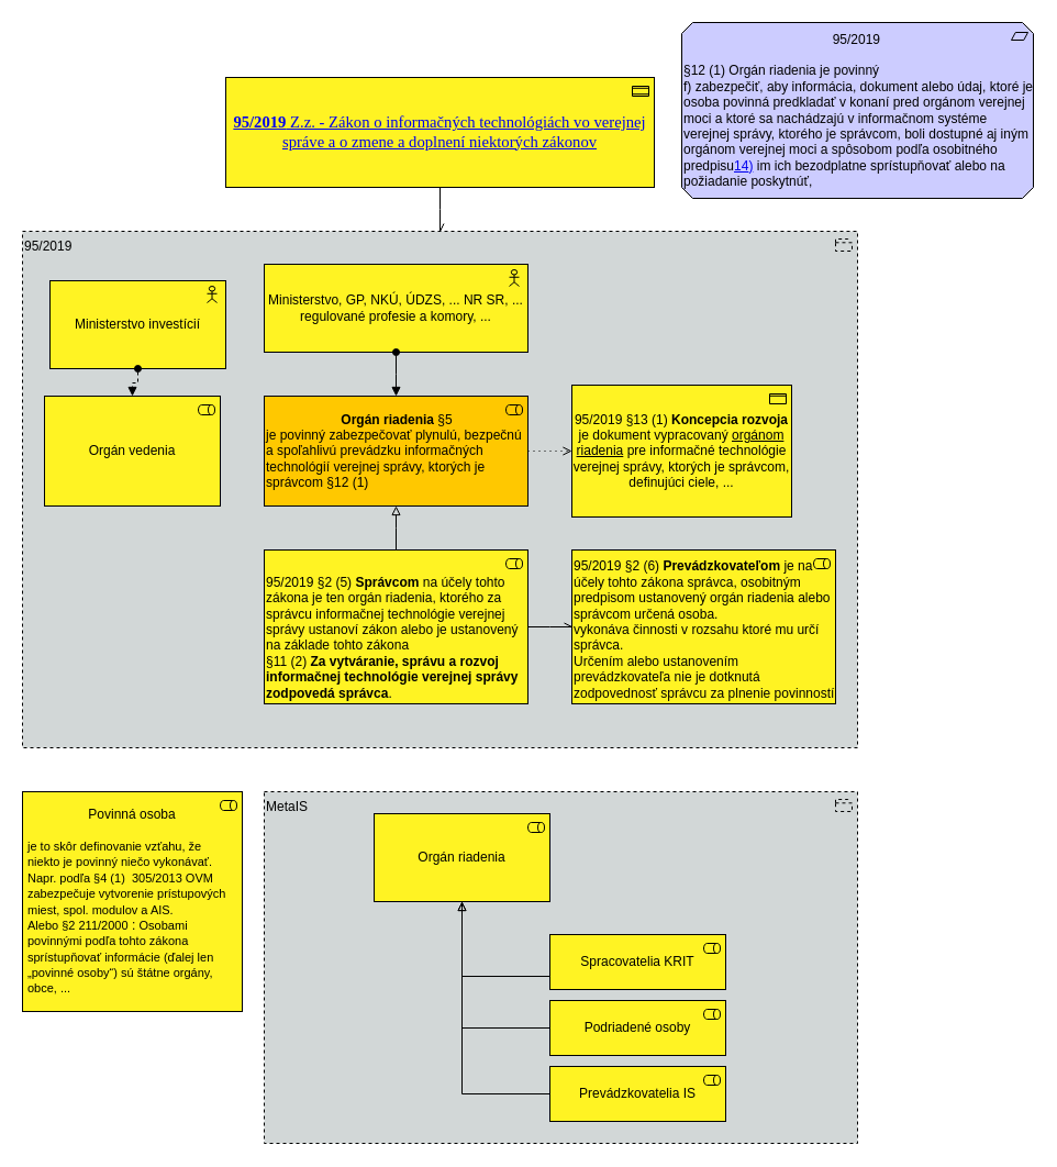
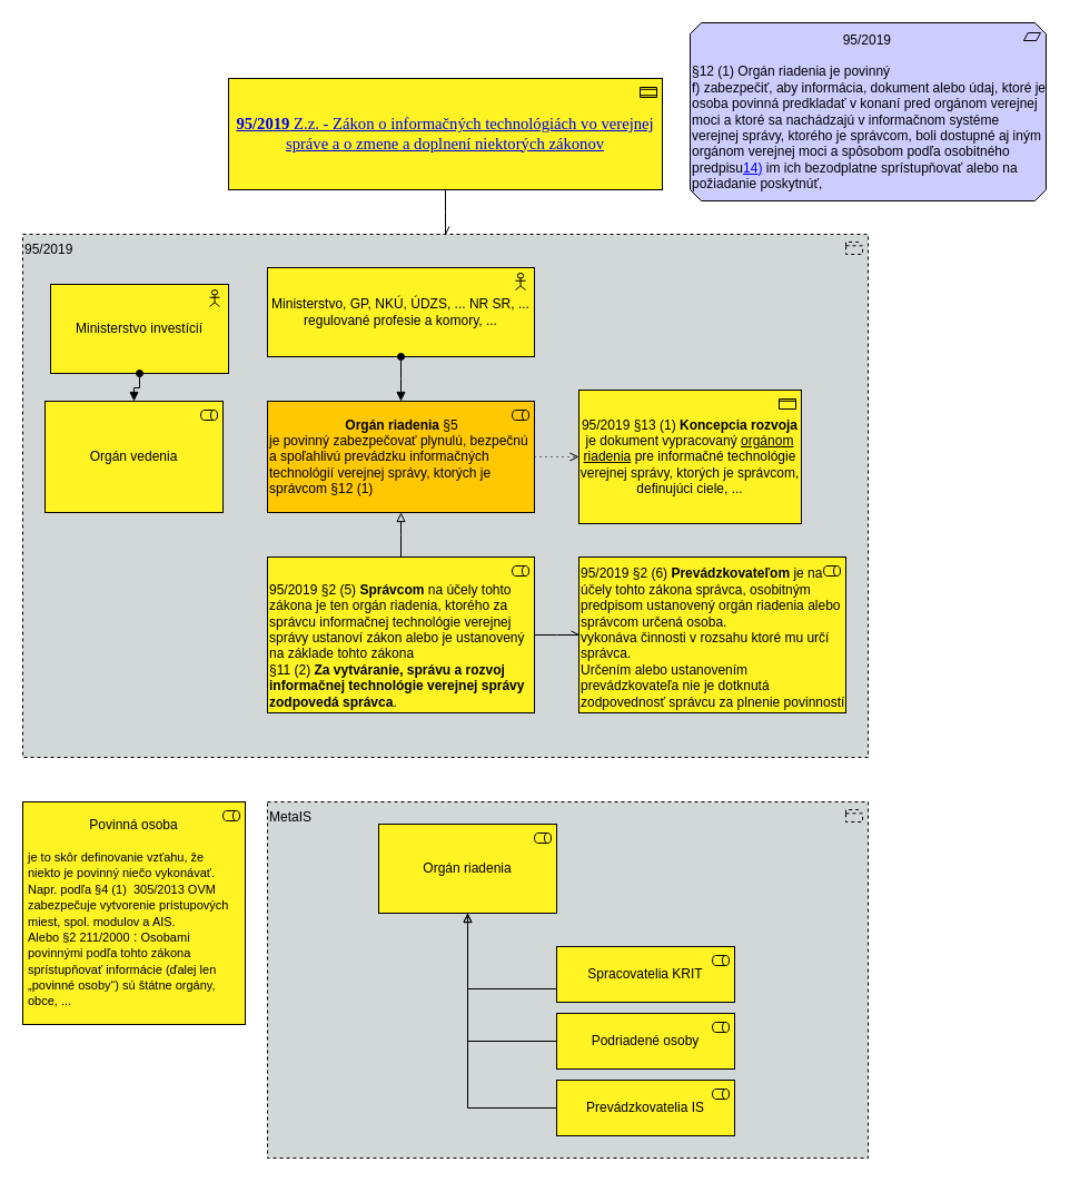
  <mxCell id="0" />
  <mxCell id="1" parent="0" />
  <mxCell id="2" value="MetaIS" style="html=1;outlineConnect=0;whiteSpace=wrap;shape=mxgraph.archimate3.application;appType=grouping;archiType=square;dashed=1;fillColor=#D2D7D7;strokeColor=#000000;align=left;verticalAlign=top;" parent="1" vertex="1"><mxGeometry x="240" y="720" width="540" height="320" as="geometry" /></mxCell>
  <mxCell id="3" value="95/2019" style="html=1;outlineConnect=0;whiteSpace=wrap;shape=mxgraph.archimate3.application;appType=grouping;archiType=square;dashed=1;fillColor=#D2D7D7;strokeColor=#000000;align=left;verticalAlign=top;" parent="1" vertex="1"><mxGeometry x="20" y="210" width="760" height="470" as="geometry" /></mxCell>
  <mxCell id="4" value="Orgán riadenia" style="html=1;outlineConnect=0;whiteSpace=wrap;fillColor=#FFF323;shape=mxgraph.archimate3.application;appType=role;archiType=square;strokeColor=#000000;" parent="1" vertex="1"><mxGeometry x="340" y="740" width="160" height="80" as="geometry" /></mxCell>
  <mxCell id="5" value="Spracovatelia KRIT" style="html=1;outlineConnect=0;whiteSpace=wrap;fillColor=#FFF323;shape=mxgraph.archimate3.application;appType=role;archiType=square;strokeColor=#000000;" parent="1" vertex="1"><mxGeometry x="500" y="850" width="160" height="50" as="geometry" /></mxCell>
  <mxCell id="6" value="" style="endArrow=none;html=1;endFill=0;edgeStyle=elbowEdgeStyle;elbow=vertical;rounded=0;fontFamily=Helvetica;fontSize=12;fontColor=default;exitX=0;exitY=0.5;exitDx=0;exitDy=0;exitPerimeter=0;entryX=0.5;entryY=1;entryDx=0;entryDy=0;entryPerimeter=0;" parent="1" source="5" target="4" edge="1"><mxGeometry width="160" relative="1" as="geometry"><mxPoint x="860" y="570" as="sourcePoint" /><mxPoint x="1020" y="570" as="targetPoint" /><Array as="points"><mxPoint x="460" y="888" /></Array></mxGeometry></mxCell>
  <mxCell id="7" value="Podriadené osoby" style="html=1;outlineConnect=0;whiteSpace=wrap;fillColor=#FFF323;shape=mxgraph.archimate3.application;appType=role;archiType=square;strokeColor=#000000;" parent="1" vertex="1"><mxGeometry x="500" y="910" width="160" height="50" as="geometry" /></mxCell>
  <mxCell id="8" value="" style="endArrow=block;html=1;endFill=0;edgeStyle=elbowEdgeStyle;elbow=vertical;rounded=0;fontFamily=Helvetica;fontSize=12;fontColor=default;exitX=0;exitY=0.5;exitDx=0;exitDy=0;exitPerimeter=0;entryX=0.5;entryY=1;entryDx=0;entryDy=0;entryPerimeter=0;" parent="1" source="7" target="4" edge="1"><mxGeometry width="160" relative="1" as="geometry"><mxPoint x="510" y="898" as="sourcePoint" /><mxPoint x="430" y="830" as="targetPoint" /><Array as="points"><mxPoint x="460" y="935" /></Array></mxGeometry></mxCell>
  <mxCell id="9" value="Prevádzkovatelia IS" style="html=1;outlineConnect=0;whiteSpace=wrap;fillColor=#FFF323;shape=mxgraph.archimate3.application;appType=role;archiType=square;strokeColor=#000000;" parent="1" vertex="1"><mxGeometry x="500" y="970" width="160" height="50" as="geometry" /></mxCell>
  <mxCell id="10" value="" style="endArrow=block;html=1;endFill=0;edgeStyle=elbowEdgeStyle;elbow=vertical;rounded=0;fontFamily=Helvetica;fontSize=12;fontColor=default;entryX=0.5;entryY=1;entryDx=0;entryDy=0;entryPerimeter=0;exitX=0;exitY=0.5;exitDx=0;exitDy=0;exitPerimeter=0;" parent="1" source="9" target="4" edge="1"><mxGeometry width="160" relative="1" as="geometry"><mxPoint x="860" y="570" as="sourcePoint" /><mxPoint x="1020" y="570" as="targetPoint" /><Array as="points"><mxPoint x="480" y="995" /></Array></mxGeometry></mxCell>
  <mxCell id="11" value="&lt;div&gt;&lt;font&gt;Povinná osoba&lt;/font&gt;&lt;/div&gt;&lt;div&gt;&lt;br&gt;&lt;/div&gt;&lt;div style=&quot;text-align: left;&quot;&gt;&lt;span style=&quot;background-color: transparent; color: light-dark(rgb(0, 0, 0), rgb(255, 255, 255));&quot;&gt;&lt;font style=&quot;font-size: 11px;&quot;&gt;je to skôr definovanie vzťahu, že niekto je povinný niečo vykonávať. Napr. podľa §4 (1)&amp;nbsp; 305/2013 OVM zabezpečuje vytvorenie prístupových miest, spol. modulov a AIS.&lt;/font&gt;&lt;/span&gt;&lt;/div&gt;&lt;div style=&quot;text-align: left;&quot;&gt;&lt;font style=&quot;color: light-dark(rgb(0, 0, 0), rgb(255, 255, 255)); background-color: transparent; font-size: 11px;&quot;&gt;Alebo §2 211/2000&lt;/font&gt; :&amp;nbsp;&lt;span style=&quot;&quot;&gt;&lt;font style=&quot;font-size: 11px;&quot;&gt;Osobami povinnými podľa tohto zákona sprístupňovať informácie (ďalej len „povinné osoby“) sú štátne orgány, obce, ...&lt;/font&gt;&lt;/span&gt;&lt;/div&gt;" style="html=1;outlineConnect=0;whiteSpace=wrap;fillColor=#FFF323;shape=mxgraph.archimate3.application;appType=role;archiType=square;strokeColor=#000000;align=center;verticalAlign=middle;fontFamily=Helvetica;fontSize=12;spacing=6;" parent="1" vertex="1"><mxGeometry x="20" y="720" width="200" height="200" as="geometry" /></mxCell>
  <mxCell id="12" value="&lt;div style=&quot;&quot;&gt;&lt;span style=&quot;background-color: transparent; color: light-dark(rgb(0, 0, 0), rgb(255, 255, 255));&quot;&gt;95/2019 §2 (5)&amp;nbsp;&lt;/span&gt;&lt;span style=&quot;background-color: transparent; color: light-dark(rgb(0, 0, 0), rgb(255, 255, 255));&quot;&gt;&lt;b&gt;Správcom &lt;/b&gt;&lt;/span&gt;&lt;span style=&quot;background-color: transparent; color: light-dark(rgb(0, 0, 0), rgb(255, 255, 255));&quot;&gt;na účely tohto zákona je ten orgán riadenia, ktorého za správcu informačnej technológie verejnej správy ustanoví zákon alebo je ustanovený na základe tohto zákona&lt;/span&gt;&lt;/div&gt;&lt;div style=&quot;&quot;&gt;§11 (2)&amp;nbsp;&lt;span style=&quot;text-align: justify;&quot;&gt;&lt;b&gt;Za vytváranie, správu a rozvoj informačnej technológie verejnej správy zodpovedá správca&lt;/b&gt;.&lt;/span&gt;&lt;/div&gt;" style="html=1;outlineConnect=0;whiteSpace=wrap;fillColor=#FFF323;shape=mxgraph.archimate3.application;appType=role;archiType=square;strokeColor=#000000;align=left;verticalAlign=bottom;fontFamily=Helvetica;fontSize=12;" parent="1" vertex="1"><mxGeometry x="240" y="500" width="240" height="140" as="geometry" /></mxCell>
  <mxCell id="13" value="&lt;span style=&quot;text-align: justify;&quot;&gt;Ministerstvo investícií&lt;/span&gt;" style="html=1;outlineConnect=0;whiteSpace=wrap;fillColor=#FFF323;shape=mxgraph.archimate3.application;appType=actor;archiType=square;strokeColor=#000000;" parent="1" vertex="1"><mxGeometry x="45" y="255" width="160" height="80" as="geometry" /></mxCell>
  <mxCell id="14" value="Orgán vedenia" style="html=1;outlineConnect=0;whiteSpace=wrap;fillColor=#FFF323;shape=mxgraph.archimate3.application;appType=role;archiType=square;strokeColor=#000000;align=center;verticalAlign=middle;fontFamily=Helvetica;fontSize=12;" parent="1" vertex="1"><mxGeometry x="40" y="360" width="160" height="100" as="geometry" /></mxCell>
  <mxCell id="15" value="&lt;div style=&quot;text-align: center;&quot;&gt;&lt;b style=&quot;background-color: transparent; color: light-dark(rgb(0, 0, 0), rgb(255, 255, 255));&quot;&gt;Orgán riadenia &lt;/b&gt;&lt;span style=&quot;background-color: transparent; color: light-dark(rgb(0, 0, 0), rgb(255, 255, 255));&quot;&gt;§5&lt;/span&gt;&lt;/div&gt;&lt;div&gt;&lt;div style=&quot;&quot;&gt;je povinný&amp;nbsp;&lt;span style=&quot;background-color: transparent; color: light-dark(rgb(0, 0, 0), rgb(255, 255, 255));&quot;&gt;zabezpečovať plynulú, bezpečnú a spoľahlivú prevádzku informačných technológií verejnej správy, ktorých je správcom §12 (1)&lt;/span&gt;&lt;/div&gt;&lt;/div&gt;" style="html=1;outlineConnect=0;whiteSpace=wrap;fillColor=#FFC800;shape=mxgraph.archimate3.application;appType=role;archiType=square;strokeColor=#000000;align=left;verticalAlign=middle;fontFamily=Helvetica;fontSize=12;" parent="1" vertex="1"><mxGeometry x="240" y="360" width="240" height="100" as="geometry" /></mxCell>
- <mxCell id="16" value="" style="endArrow=block;html=1;endFill=1;startArrow=oval;startFill=1;edgeStyle=elbowEdgeStyle;elbow=vertical;rounded=0;dashed=1;" parent="1" source="13" target="14" edge="1"><mxGeometry width="160" relative="1" as="geometry"><mxPoint x="-370" y="510" as="sourcePoint" /><mxPoint x="-210" y="510" as="targetPoint" /></mxGeometry></mxCell>
+ <mxCell id="16" value="" style="endArrow=block;html=1;endFill=1;startArrow=oval;startFill=1;edgeStyle=elbowEdgeStyle;elbow=vertical;rounded=0;" parent="1" source="13" target="14" edge="1"><mxGeometry width="160" relative="1" as="geometry"><mxPoint x="-370" y="510" as="sourcePoint" /><mxPoint x="-210" y="510" as="targetPoint" /></mxGeometry></mxCell>
  <mxCell id="17" value="&lt;span style=&quot;text-align: justify;&quot;&gt;Ministerstvo, GP, NKÚ, ÚDZS, ... NR SR, ... regulované profesie a komory, ...&lt;/span&gt;" style="html=1;outlineConnect=0;whiteSpace=wrap;fillColor=#FFF323;shape=mxgraph.archimate3.application;appType=actor;archiType=square;strokeColor=#000000;" parent="1" vertex="1"><mxGeometry x="240" y="240" width="240" height="80" as="geometry" /></mxCell>
  <mxCell id="18" value="" style="endArrow=block;html=1;endFill=1;startArrow=oval;startFill=1;edgeStyle=elbowEdgeStyle;elbow=vertical;rounded=0;" parent="1" source="17" target="15" edge="1"><mxGeometry width="160" relative="1" as="geometry"><mxPoint x="-410" y="510" as="sourcePoint" /><mxPoint x="-250" y="510" as="targetPoint" /></mxGeometry></mxCell>
  <mxCell id="19" value="&lt;p style=&quot;margin:0in;font-family:Calibri;font-size:11.0pt&quot;&gt;&lt;a style=&quot;font-size: 11pt; background-color: transparent;&quot; href=&quot;https://www.slov-lex.sk/ezbierky/pravne-predpisy/SK/ZZ/2019/95/&quot;&gt;&lt;b&gt;95/2019&lt;/b&gt; Z.z. - Zákon o informačných technológiách vo verejnej správe a o zmene a doplnení niektorých zákonov&lt;/a&gt;&lt;/p&gt;" style="html=1;outlineConnect=0;whiteSpace=wrap;fillColor=#FFF323;shape=mxgraph.archimate3.application;appType=contract;archiType=square;strokeColor=#000000;" parent="1" vertex="1"><mxGeometry x="205" y="70" width="390" height="100" as="geometry" /></mxCell>
  <mxCell id="20" value="" style="edgeStyle=elbowEdgeStyle;html=1;endArrow=openAsync;elbow=vertical;rounded=0;endFill=0;exitX=0.5;exitY=1;exitDx=0;exitDy=0;exitPerimeter=0;" parent="1" source="19" target="3" edge="1"><mxGeometry width="160" relative="1" as="geometry"><mxPoint x="-220" y="510" as="sourcePoint" /><mxPoint x="-60" y="510" as="targetPoint" /></mxGeometry></mxCell>
  <mxCell id="21" value="&lt;div style=&quot;text-align: center;&quot;&gt;&lt;span style=&quot;background-color: transparent; color: light-dark(rgb(0, 0, 0), rgb(255, 255, 255));&quot;&gt;95/2019&amp;nbsp;&lt;/span&gt;&lt;/div&gt;&lt;div&gt;&lt;br&gt;&lt;div&gt;§12 (1)&amp;nbsp;&lt;span style=&quot;&quot;&gt;Orgán riadenia je povinný&amp;nbsp;&lt;/span&gt;&lt;/div&gt;&lt;div&gt;&lt;span style=&quot;&quot;&gt;f)&amp;nbsp;&lt;/span&gt;&lt;span style=&quot;background-color: transparent; color: light-dark(rgb(0, 0, 0), rgb(255, 255, 255));&quot;&gt;zabezpečiť, aby informácia, dokument alebo údaj, ktoré je osoba povinná predkladať v konaní pred orgánom verejnej moci a ktoré sa nachádzajú v informačnom systéme verejnej správy, ktorého je správcom, boli dostupné aj iným orgánom verejnej moci a spôsobom podľa osobitného predpisu&lt;/span&gt;&lt;a style=&quot;background-color: transparent; box-sizing: border-box; -webkit-font-smoothing: antialiased; display: inline;&quot; href=&quot;https://www.slov-lex.sk/ezbierky-fe/pravne-predpisy/SK/ZZ/2019/95/#poznamky.poznamka-14&quot; title=&quot;Odkaz na predpis alebo ustanovenie&quot; class=&quot;citacnyOdkazJednoduchy&quot;&gt;&lt;span style=&quot;box-sizing: border-box;&quot;&gt;14&lt;/span&gt;)&lt;/a&gt;&lt;span style=&quot;background-color: transparent; color: light-dark(rgb(0, 0, 0), rgb(255, 255, 255));&quot;&gt;&amp;nbsp;im ich bezodplatne sprístupňovať alebo na požiadanie poskytnúť,&lt;/span&gt;&lt;/div&gt;&lt;/div&gt;" style="html=1;outlineConnect=0;whiteSpace=wrap;fillColor=#CCCCFF;shape=mxgraph.archimate3.application;appType=requirement;archiType=oct;align=left;" parent="1" vertex="1"><mxGeometry x="620" y="20" width="320" height="160" as="geometry" /></mxCell>
  <mxCell id="22" value="&lt;div style=&quot;&quot;&gt;95/2019 §2 (6)&amp;nbsp;&lt;span style=&quot;text-align: justify;&quot;&gt;&lt;b&gt;Prevádzkovateľom &lt;/b&gt;je na účely tohto zákona správca, osobitným predpisom ustanovený orgán riadenia alebo správcom určená osoba.&lt;/span&gt;&lt;/div&gt;&lt;div style=&quot;&quot;&gt;&lt;span style=&quot;text-align: justify;&quot;&gt;vykonáva činnosti v rozsahu ktoré mu určí správca.&lt;/span&gt;&lt;span style=&quot;text-align: justify;&quot;&gt;&lt;/span&gt;&lt;/div&gt;&lt;div style=&quot;&quot;&gt;&lt;span style=&quot;text-align: justify;&quot;&gt;Určením alebo ustanovením prevádzkovateľa nie je dotknutá zodpovednosť správcu za plnenie povinností&lt;/span&gt;&lt;span style=&quot;text-align: justify;&quot;&gt;&lt;/span&gt;&lt;/div&gt;" style="html=1;outlineConnect=0;whiteSpace=wrap;fillColor=#FFF323;shape=mxgraph.archimate3.application;appType=role;archiType=square;strokeColor=#000000;align=left;verticalAlign=bottom;fontFamily=Helvetica;fontSize=12;" parent="1" vertex="1"><mxGeometry x="520" y="500" width="240" height="140" as="geometry" /></mxCell>
  <mxCell id="23" value="" style="endArrow=block;html=1;endFill=0;edgeStyle=elbowEdgeStyle;elbow=vertical;rounded=0;exitX=0.5;exitY=0;exitDx=0;exitDy=0;exitPerimeter=0;" parent="1" source="12" target="15" edge="1"><mxGeometry width="160" relative="1" as="geometry"><mxPoint x="-410" y="520" as="sourcePoint" /><mxPoint x="-250" y="520" as="targetPoint" /></mxGeometry></mxCell>
  <mxCell id="24" value="" style="edgeStyle=elbowEdgeStyle;html=1;endArrow=openAsync;elbow=vertical;rounded=0;endFill=0;" parent="1" source="12" target="22" edge="1"><mxGeometry width="160" relative="1" as="geometry"><mxPoint x="360" y="640" as="sourcePoint" /><mxPoint x="360" y="800" as="targetPoint" /></mxGeometry></mxCell>
  <mxCell id="25" value="&lt;span style=&quot;text-align: justify;&quot;&gt;95/2019 §13 (1) &lt;b&gt;Koncepcia rozvoja &lt;/b&gt;je dokument vypracovaný &lt;u&gt;orgánom riadenia&lt;/u&gt; pre informačné technológie verejnej správy, ktorých je správcom, definujúci ciele, ...&lt;/span&gt;" style="html=1;outlineConnect=0;whiteSpace=wrap;fillColor=#FFF323;shape=mxgraph.archimate3.application;appType=passive;archiType=square;strokeColor=#000000;" parent="1" vertex="1"><mxGeometry x="520" y="350" width="200" height="120" as="geometry" /></mxCell>
  <mxCell id="26" value="" style="edgeStyle=elbowEdgeStyle;html=1;endArrow=open;elbow=vertical;endFill=0;dashed=1;dashPattern=1 4;rounded=0;entryX=0;entryY=0.5;entryDx=0;entryDy=0;entryPerimeter=0;exitX=1;exitY=0.5;exitDx=0;exitDy=0;exitPerimeter=0;" parent="1" source="15" target="25" edge="1"><mxGeometry width="160" relative="1" as="geometry"><mxPoint x="-250" y="520" as="sourcePoint" /><mxPoint x="-90" y="520" as="targetPoint" /></mxGeometry></mxCell>
